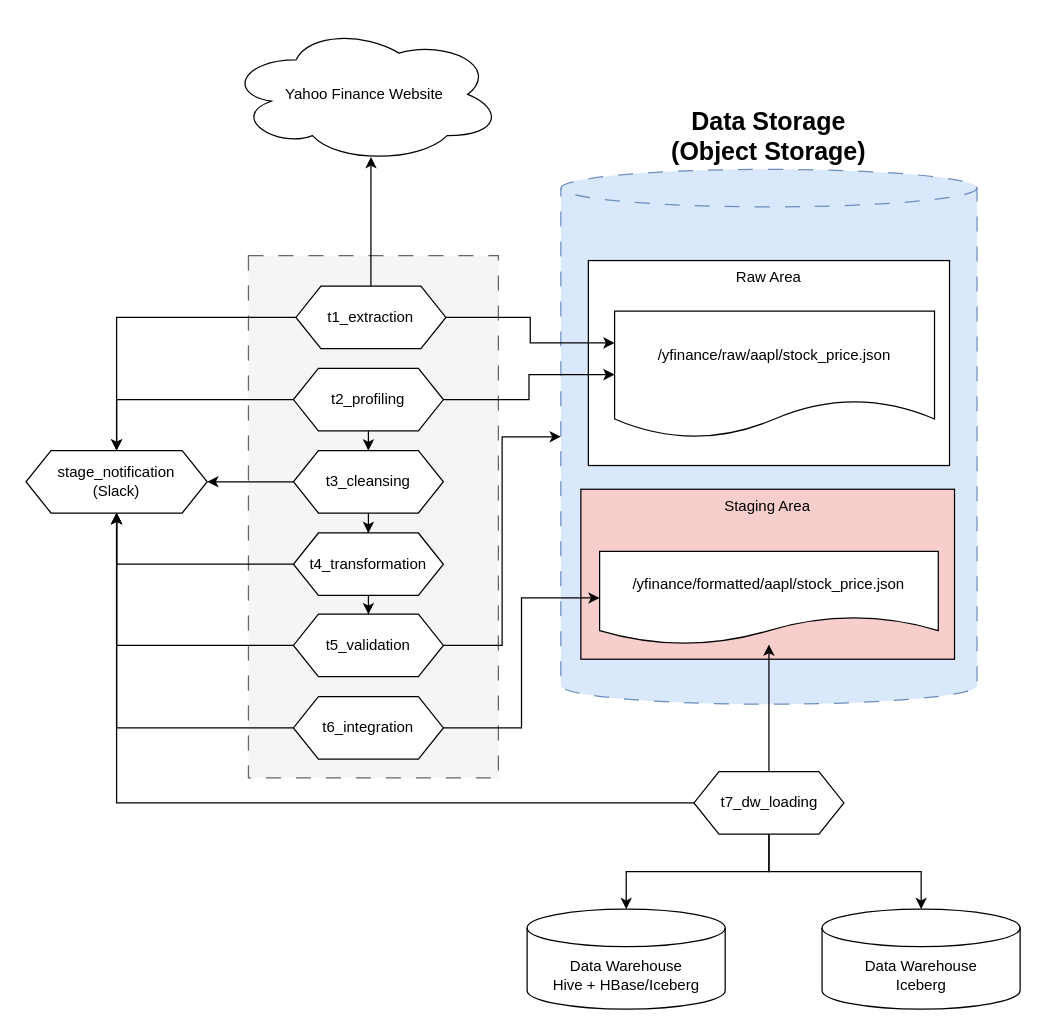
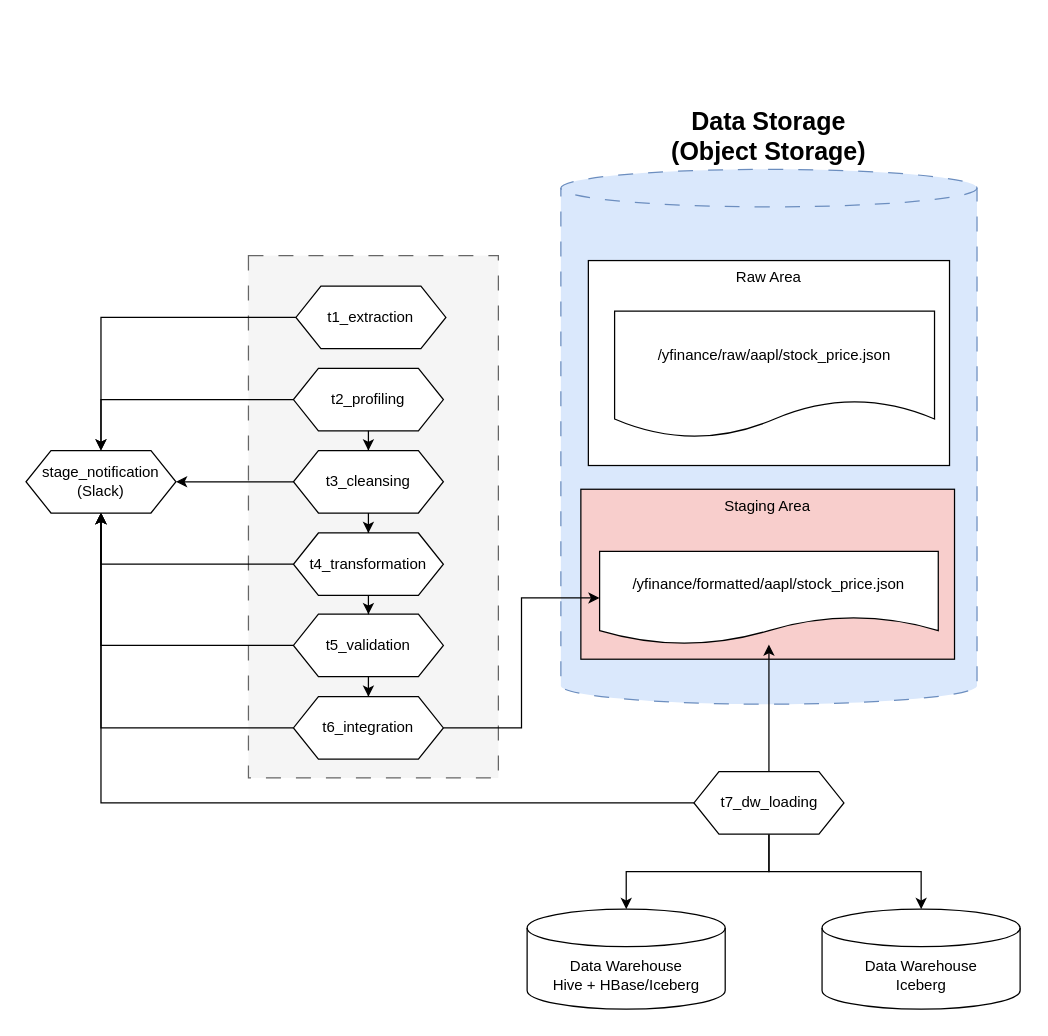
  <mxCell id="0" />
  <mxCell id="1" parent="0" />
  <mxCell id="2" value="" style="rounded=0;whiteSpace=wrap;html=1;dashed=1;verticalAlign=top;dashPattern=12 12;fillColor=#f5f5f5;strokeColor=#666666;fontColor=#333333;" vertex="1" parent="1"><mxGeometry x="198" y="204" width="200" height="418" as="geometry" /></mxCell>
  <mxCell id="3" value="Data Storage &lt;br&gt;(Object Storage)" style="shape=cylinder3;whiteSpace=wrap;html=1;boundedLbl=1;backgroundOutline=1;size=15;strokeColor=#6c8ebf;dashed=1;dashPattern=12 12;verticalAlign=bottom;labelPosition=center;verticalLabelPosition=top;align=center;fontSize=20;fontStyle=1;fillColor=#dae8fc;" vertex="1" parent="1"><mxGeometry x="448" y="135" width="333" height="428" as="geometry" /></mxCell>
  <mxCell id="4" value="Staging Area" style="rounded=0;whiteSpace=wrap;html=1;verticalAlign=top;fillColor=#f8cecc;" vertex="1" parent="1"><mxGeometry x="464" y="391" width="299" height="136" as="geometry" /></mxCell>
- <mxCell id="5" value="Yahoo Finance Website" style="ellipse;shape=cloud;whiteSpace=wrap;html=1;" vertex="1" parent="1"><mxGeometry x="181" y="20" width="220" height="110" as="geometry" /></mxCell>
  <mxCell id="6" value="Raw Area" style="rounded=0;whiteSpace=wrap;html=1;verticalAlign=top;" vertex="1" parent="1"><mxGeometry x="470" y="208" width="289" height="164" as="geometry" /></mxCell>
- <mxCell id="7" value="" style="edgeStyle=orthogonalEdgeStyle;rounded=0;orthogonalLoop=1;jettySize=auto;html=1;entryX=0;entryY=0.25;entryDx=0;entryDy=0;" edge="1" parent="1" source="10" target="11"><mxGeometry relative="1" as="geometry" /></mxCell>
- <mxCell id="8" value="" style="edgeStyle=orthogonalEdgeStyle;rounded=0;orthogonalLoop=1;jettySize=auto;html=1;entryX=0.523;entryY=0.955;entryDx=0;entryDy=0;entryPerimeter=0;" edge="1" parent="1" source="10" target="5"><mxGeometry relative="1" as="geometry" /></mxCell>
  <mxCell id="9" style="edgeStyle=orthogonalEdgeStyle;rounded=0;orthogonalLoop=1;jettySize=auto;html=1;" edge="1" parent="1" source="10" target="25"><mxGeometry relative="1" as="geometry" /></mxCell>
  <mxCell id="10" value="t1_extraction" style="shape=hexagon;perimeter=hexagonPerimeter2;whiteSpace=wrap;html=1;fixedSize=1;" vertex="1" parent="1"><mxGeometry x="236" y="228.5" width="120" height="50" as="geometry" /></mxCell>
  <mxCell id="11" value="/yfinance/raw/aapl/stock_price.json" style="shape=document;whiteSpace=wrap;html=1;boundedLbl=1;" vertex="1" parent="1"><mxGeometry x="491" y="248.5" width="256" height="101.5" as="geometry" /></mxCell>
  <mxCell id="12" style="edgeStyle=orthogonalEdgeStyle;rounded=0;orthogonalLoop=1;jettySize=auto;html=1;" edge="1" parent="1" source="15" target="18"><mxGeometry relative="1" as="geometry" /></mxCell>
- <mxCell id="13" style="edgeStyle=orthogonalEdgeStyle;rounded=0;orthogonalLoop=1;jettySize=auto;html=1;entryX=0;entryY=0.5;entryDx=0;entryDy=0;" edge="1" parent="1" source="15" target="11"><mxGeometry relative="1" as="geometry" /></mxCell>
  <mxCell id="14" style="edgeStyle=orthogonalEdgeStyle;rounded=0;orthogonalLoop=1;jettySize=auto;html=1;entryX=0.5;entryY=0;entryDx=0;entryDy=0;" edge="1" parent="1" source="15" target="25"><mxGeometry relative="1" as="geometry" /></mxCell>
  <mxCell id="15" value="t2_profiling" style="shape=hexagon;perimeter=hexagonPerimeter2;whiteSpace=wrap;html=1;fixedSize=1;" vertex="1" parent="1"><mxGeometry x="234" y="294.25" width="120" height="50" as="geometry" /></mxCell>
  <mxCell id="16" style="edgeStyle=orthogonalEdgeStyle;rounded=0;orthogonalLoop=1;jettySize=auto;html=1;" edge="1" parent="1" source="18" target="21"><mxGeometry relative="1" as="geometry" /></mxCell>
  <mxCell id="17" style="edgeStyle=orthogonalEdgeStyle;rounded=0;orthogonalLoop=1;jettySize=auto;html=1;" edge="1" parent="1" source="18" target="25"><mxGeometry relative="1" as="geometry" /></mxCell>
  <mxCell id="18" value="t3_cleansing" style="shape=hexagon;perimeter=hexagonPerimeter2;whiteSpace=wrap;html=1;fixedSize=1;" vertex="1" parent="1"><mxGeometry x="234" y="360" width="120" height="50" as="geometry" /></mxCell>
  <mxCell id="19" style="edgeStyle=orthogonalEdgeStyle;rounded=0;orthogonalLoop=1;jettySize=auto;html=1;" edge="1" parent="1" source="21" target="24"><mxGeometry relative="1" as="geometry" /></mxCell>
  <mxCell id="20" style="edgeStyle=orthogonalEdgeStyle;rounded=0;orthogonalLoop=1;jettySize=auto;html=1;" edge="1" parent="1" source="21" target="25"><mxGeometry relative="1" as="geometry" /></mxCell>
  <mxCell id="21" value="t4_transformation" style="shape=hexagon;perimeter=hexagonPerimeter2;whiteSpace=wrap;html=1;fixedSize=1;" vertex="1" parent="1"><mxGeometry x="234" y="426" width="120" height="50" as="geometry" /></mxCell>
- <mxCell id="22" style="edgeStyle=orthogonalEdgeStyle;rounded=0;orthogonalLoop=1;jettySize=auto;html=1;" edge="1" parent="1" source="24" target="3"><mxGeometry relative="1" as="geometry" /></mxCell>
+ <mxCell id="22" style="edgeStyle=orthogonalEdgeStyle;rounded=0;orthogonalLoop=1;jettySize=auto;html=1;" edge="1" parent="1" source="24" target="27"><mxGeometry relative="1" as="geometry" /></mxCell>
  <mxCell id="23" style="edgeStyle=orthogonalEdgeStyle;rounded=0;orthogonalLoop=1;jettySize=auto;html=1;" edge="1" parent="1" source="24" target="25"><mxGeometry relative="1" as="geometry" /></mxCell>
  <mxCell id="24" value="t5_validation" style="shape=hexagon;perimeter=hexagonPerimeter2;whiteSpace=wrap;html=1;fixedSize=1;" vertex="1" parent="1"><mxGeometry x="234" y="491" width="120" height="50" as="geometry" /></mxCell>
- <mxCell id="25" value="stage_notification&lt;br&gt;(Slack)" style="shape=hexagon;perimeter=hexagonPerimeter2;whiteSpace=wrap;html=1;fixedSize=1;" vertex="1" parent="1"><mxGeometry x="20" y="360" width="145" height="50" as="geometry" /></mxCell>
+ <mxCell id="25" value="stage_notification&lt;br&gt;(Slack)" style="shape=hexagon;perimeter=hexagonPerimeter2;whiteSpace=wrap;html=1;fixedSize=1;" vertex="1" parent="1"><mxGeometry x="20" y="360" width="120" height="50" as="geometry" /></mxCell>
  <mxCell id="26" style="edgeStyle=orthogonalEdgeStyle;rounded=0;orthogonalLoop=1;jettySize=auto;html=1;" edge="1" parent="1" source="27" target="25"><mxGeometry relative="1" as="geometry" /></mxCell>
  <mxCell id="27" value="t6_integration" style="shape=hexagon;perimeter=hexagonPerimeter2;whiteSpace=wrap;html=1;fixedSize=1;" vertex="1" parent="1"><mxGeometry x="234" y="557" width="120" height="50" as="geometry" /></mxCell>
  <mxCell id="28" style="edgeStyle=orthogonalEdgeStyle;rounded=0;orthogonalLoop=1;jettySize=auto;html=1;exitX=1;exitY=0.5;exitDx=0;exitDy=0;entryX=0;entryY=0.5;entryDx=0;entryDy=0;" edge="1" parent="1" source="27" target="34"><mxGeometry relative="1" as="geometry" /></mxCell>
  <mxCell id="29" style="edgeStyle=orthogonalEdgeStyle;rounded=0;orthogonalLoop=1;jettySize=auto;html=1;" edge="1" parent="1" source="33" target="34"><mxGeometry relative="1" as="geometry" /></mxCell>
  <mxCell id="30" value="" style="edgeStyle=orthogonalEdgeStyle;rounded=0;orthogonalLoop=1;jettySize=auto;html=1;" edge="1" parent="1" source="33" target="35"><mxGeometry relative="1" as="geometry" /></mxCell>
  <mxCell id="31" style="edgeStyle=orthogonalEdgeStyle;rounded=0;orthogonalLoop=1;jettySize=auto;html=1;" edge="1" parent="1" source="33" target="36"><mxGeometry relative="1" as="geometry" /></mxCell>
  <mxCell id="32" style="edgeStyle=orthogonalEdgeStyle;rounded=0;orthogonalLoop=1;jettySize=auto;html=1;" edge="1" parent="1" source="33" target="25"><mxGeometry relative="1" as="geometry" /></mxCell>
  <mxCell id="33" value="t7_dw_loading" style="shape=hexagon;perimeter=hexagonPerimeter2;whiteSpace=wrap;html=1;fixedSize=1;" vertex="1" parent="1"><mxGeometry x="554.5" y="617" width="120" height="50" as="geometry" /></mxCell>
  <mxCell id="34" value="/yfinance/formatted/aapl/stock_price.json" style="shape=document;whiteSpace=wrap;html=1;boundedLbl=1;" vertex="1" parent="1"><mxGeometry x="479" y="440.75" width="271" height="74.5" as="geometry" /></mxCell>
  <mxCell id="35" value="Data Warehouse&lt;br&gt;Hive + HBase/Iceberg" style="shape=cylinder3;whiteSpace=wrap;html=1;boundedLbl=1;backgroundOutline=1;size=15;" vertex="1" parent="1"><mxGeometry x="421" y="727" width="158.5" height="80" as="geometry" /></mxCell>
  <mxCell id="36" value="Data Warehouse&lt;br&gt;Iceberg" style="shape=cylinder3;whiteSpace=wrap;html=1;boundedLbl=1;backgroundOutline=1;size=15;" vertex="1" parent="1"><mxGeometry x="657" y="727" width="158.5" height="80" as="geometry" /></mxCell>
